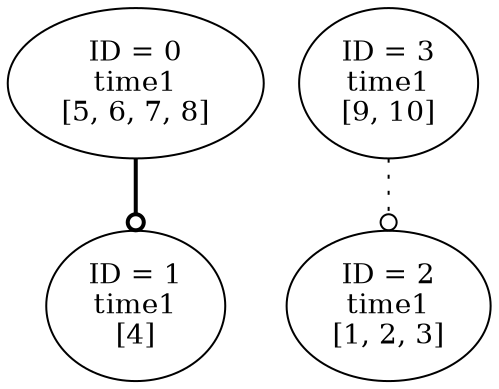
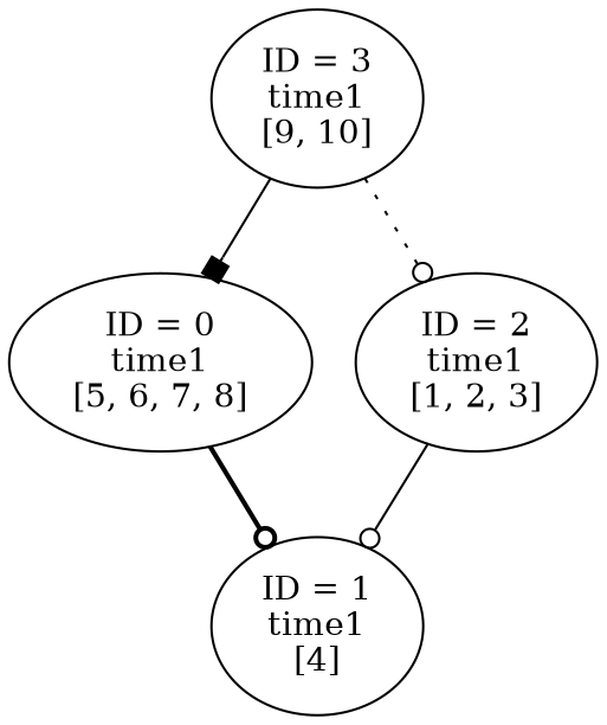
  digraph {
    edge [arrowhead=odot style=solid]
    n1 [label="ID = 1\ntime1\n[4]"]
    n2 [label="ID = 0\ntime1\n[5, 6, 7, 8]"]
    n3 [label="ID = 3\ntime1\n[9, 10]"]
    n4 [label="ID = 2\ntime1\n[1, 2, 3]"]
    n2 -> n1 [style=bold]
+   n3 -> n2 [arrowhead=box]
    n3 -> n4 [style=dotted]
+   n4 -> n1
  }
